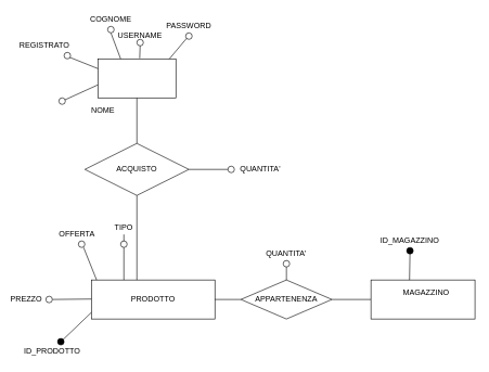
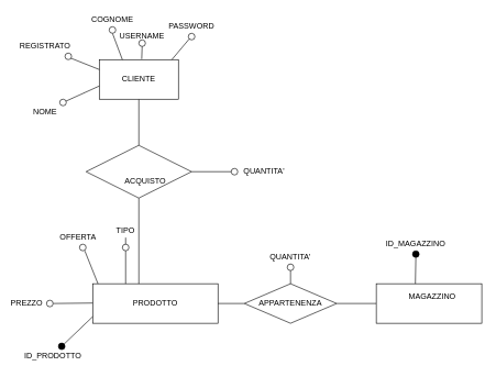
  <mxCell id="0" />
  <mxCell id="1" parent="0" />
  <mxCell id="2" value="" style="rounded=0;whiteSpace=wrap;html=1;" vertex="1" parent="1"><mxGeometry x="140" y="430" width="190" height="60" as="geometry" /></mxCell>
  <mxCell id="3" value="PRODOTTO" style="text;html=1;strokeColor=none;fillColor=none;align=center;verticalAlign=middle;whiteSpace=wrap;rounded=0;" vertex="1" parent="1"><mxGeometry x="180" y="450" width="110" height="20" as="geometry" /></mxCell>
  <mxCell id="4" value="" style="endArrow=none;html=1;" edge="1" parent="1" source="26"><mxGeometry width="50" height="50" relative="1" as="geometry"><mxPoint x="90" y="530" as="sourcePoint" /><mxPoint x="140" y="480" as="targetPoint" /></mxGeometry></mxCell>
  <mxCell id="5" value="ID_PRODOTTO" style="text;html=1;strokeColor=none;fillColor=none;align=center;verticalAlign=middle;whiteSpace=wrap;rounded=0;" vertex="1" parent="1"><mxGeometry x="60" y="530" width="40" height="20" as="geometry" /></mxCell>
  <mxCell id="6" value="" style="endArrow=none;html=1;" edge="1" parent="1" source="24"><mxGeometry width="50" height="50" relative="1" as="geometry"><mxPoint x="70" y="459.31" as="sourcePoint" /><mxPoint x="140" y="459.31" as="targetPoint" /></mxGeometry></mxCell>
  <mxCell id="7" value="PREZZO" style="text;html=1;strokeColor=none;fillColor=none;align=center;verticalAlign=middle;whiteSpace=wrap;rounded=0;" vertex="1" parent="1"><mxGeometry x="20" y="450" width="40" height="20" as="geometry" /></mxCell>
  <mxCell id="8" value="" style="endArrow=none;html=1;" edge="1" parent="1"><mxGeometry width="50" height="50" relative="1" as="geometry"><mxPoint x="148" y="430" as="sourcePoint" /><mxPoint x="128" y="380" as="targetPoint" /></mxGeometry></mxCell>
  <mxCell id="9" value="OFFERTA" style="text;html=1;strokeColor=none;fillColor=none;align=center;verticalAlign=middle;whiteSpace=wrap;rounded=0;" vertex="1" parent="1"><mxGeometry x="88" y="350" width="60" height="20" as="geometry" /></mxCell>
  <mxCell id="10" value="" style="rhombus;whiteSpace=wrap;html=1;" vertex="1" parent="1"><mxGeometry x="370" y="430" width="140" height="60" as="geometry" /></mxCell>
  <mxCell id="11" value="" style="endArrow=none;html=1;entryX=1;entryY=0.5;entryDx=0;entryDy=0;" edge="1" parent="1" source="10" target="2"><mxGeometry width="50" height="50" relative="1" as="geometry"><mxPoint x="250" y="510" as="sourcePoint" /><mxPoint x="340" y="460" as="targetPoint" /></mxGeometry></mxCell>
  <mxCell id="12" value="" style="endArrow=none;html=1;" edge="1" parent="1" target="13"><mxGeometry width="50" height="50" relative="1" as="geometry"><mxPoint x="190" y="430" as="sourcePoint" /><mxPoint x="190" y="370" as="targetPoint" /></mxGeometry></mxCell>
  <mxCell id="13" value="TIPO" style="text;html=1;strokeColor=none;fillColor=none;align=center;verticalAlign=middle;whiteSpace=wrap;rounded=0;" vertex="1" parent="1"><mxGeometry x="170" y="340" width="40" height="20" as="geometry" /></mxCell>
  <mxCell id="14" value="APPARTENENZA" style="text;html=1;strokeColor=none;fillColor=none;align=center;verticalAlign=middle;whiteSpace=wrap;rounded=0;" vertex="1" parent="1"><mxGeometry x="410" y="450" width="60" height="20" as="geometry" /></mxCell>
  <mxCell id="15" value="" style="endArrow=none;html=1;" edge="1" parent="1" target="16"><mxGeometry width="50" height="50" relative="1" as="geometry"><mxPoint x="510" y="460" as="sourcePoint" /><mxPoint x="560" y="460" as="targetPoint" /></mxGeometry></mxCell>
  <mxCell id="16" value="" style="rounded=0;whiteSpace=wrap;html=1;" vertex="1" parent="1"><mxGeometry x="570" y="430" width="160" height="60" as="geometry" /></mxCell>
  <mxCell id="17" value="MAGAZZINO" style="text;html=1;strokeColor=none;fillColor=none;align=center;verticalAlign=middle;whiteSpace=wrap;rounded=0;" vertex="1" parent="1"><mxGeometry x="630" y="440" width="50" height="20" as="geometry" /></mxCell>
  <mxCell id="18" value="" style="endArrow=none;html=1;" edge="1" parent="1" source="29"><mxGeometry width="50" height="50" relative="1" as="geometry"><mxPoint x="629.31" y="430" as="sourcePoint" /><mxPoint x="629.31" y="380" as="targetPoint" /></mxGeometry></mxCell>
  <mxCell id="19" value="" style="endArrow=none;html=1;" edge="1" parent="1"><mxGeometry width="50" height="50" relative="1" as="geometry"><mxPoint x="440" y="430" as="sourcePoint" /><mxPoint x="440" y="400" as="targetPoint" /></mxGeometry></mxCell>
  <mxCell id="20" value="QUANTITA'" style="text;html=1;strokeColor=none;fillColor=none;align=center;verticalAlign=middle;whiteSpace=wrap;rounded=0;" vertex="1" parent="1"><mxGeometry x="420" y="380" width="40" height="20" as="geometry" /></mxCell>
  <mxCell id="21" value="ID_MAGAZZINO" style="text;html=1;strokeColor=none;fillColor=none;align=center;verticalAlign=middle;whiteSpace=wrap;rounded=0;" vertex="1" parent="1"><mxGeometry x="610" y="360" width="40" height="20" as="geometry" /></mxCell>
  <mxCell id="22" value="" style="ellipse;whiteSpace=wrap;html=1;" vertex="1" parent="1"><mxGeometry x="185" y="370" width="10" height="10" as="geometry" /></mxCell>
  <mxCell id="23" value="" style="ellipse;whiteSpace=wrap;html=1;" vertex="1" parent="1"><mxGeometry x="120" y="370" width="10" height="10" as="geometry" /></mxCell>
  <mxCell id="24" value="" style="ellipse;whiteSpace=wrap;html=1;" vertex="1" parent="1"><mxGeometry x="70" y="455" width="10" height="10" as="geometry" /></mxCell>
  <mxCell id="25" value="" style="endArrow=none;html=1;" edge="1" parent="1" target="24"><mxGeometry width="50" height="50" relative="1" as="geometry"><mxPoint x="70" y="459.31" as="sourcePoint" /><mxPoint x="140" y="459.31" as="targetPoint" /></mxGeometry></mxCell>
  <mxCell id="26" value="" style="ellipse;whiteSpace=wrap;html=1;fillColor=#000000;" vertex="1" parent="1"><mxGeometry x="88" y="520" width="10" height="10" as="geometry" /></mxCell>
  <mxCell id="27" value="" style="endArrow=none;html=1;" edge="1" parent="1" target="26"><mxGeometry width="50" height="50" relative="1" as="geometry"><mxPoint x="90" y="530" as="sourcePoint" /><mxPoint x="140" y="480" as="targetPoint" /></mxGeometry></mxCell>
  <mxCell id="28" value="" style="ellipse;whiteSpace=wrap;html=1;" vertex="1" parent="1"><mxGeometry x="435" y="400" width="10" height="10" as="geometry" /></mxCell>
  <mxCell id="29" value="" style="ellipse;whiteSpace=wrap;html=1;fillColor=#000000;" vertex="1" parent="1"><mxGeometry x="625" y="380" width="10" height="10" as="geometry" /></mxCell>
  <mxCell id="30" value="" style="endArrow=none;html=1;" edge="1" parent="1" target="29"><mxGeometry width="50" height="50" relative="1" as="geometry"><mxPoint x="629.31" y="430" as="sourcePoint" /><mxPoint x="629.31" y="380" as="targetPoint" /></mxGeometry></mxCell>
  <mxCell id="31" value="" style="endArrow=none;html=1;" edge="1" parent="1"><mxGeometry width="50" height="50" relative="1" as="geometry"><mxPoint x="210" y="430" as="sourcePoint" /><mxPoint x="210" y="300" as="targetPoint" /></mxGeometry></mxCell>
  <mxCell id="32" value="" style="rhombus;whiteSpace=wrap;html=1;" vertex="1" parent="1"><mxGeometry x="130" y="220" width="160" height="80" as="geometry" /></mxCell>
  <mxCell id="33" value="" style="endArrow=none;html=1;" edge="1" parent="1" target="34"><mxGeometry width="50" height="50" relative="1" as="geometry"><mxPoint x="210" y="220" as="sourcePoint" /><mxPoint x="210" y="120" as="targetPoint" /></mxGeometry></mxCell>
  <mxCell id="34" value="" style="rounded=0;whiteSpace=wrap;html=1;" vertex="1" parent="1"><mxGeometry x="150" y="90" width="120" height="60" as="geometry" /></mxCell>
- <mxCell id="36" value="ACQUISTO" style="text;html=1;strokeColor=none;fillColor=none;align=center;verticalAlign=middle;whiteSpace=wrap;rounded=0;" vertex="1" parent="1"><mxGeometry x="190" y="250" width="40" height="20" as="geometry" /></mxCell>
+ <mxCell id="35" value="CLIENTE" style="text;html=1;strokeColor=none;fillColor=none;align=center;verticalAlign=middle;whiteSpace=wrap;rounded=0;" vertex="1" parent="1"><mxGeometry x="190" y="110" width="40" height="20" as="geometry" /></mxCell>
+ <mxCell id="36" value="ACQUISTO" style="text;html=1;strokeColor=none;fillColor=none;align=center;verticalAlign=middle;whiteSpace=wrap;rounded=0;" vertex="1" parent="1"><mxGeometry x="200" y="265" width="40" height="20" as="geometry" /></mxCell>
  <mxCell id="37" value="" style="endArrow=none;html=1;" edge="1" parent="1" source="39"><mxGeometry width="50" height="50" relative="1" as="geometry"><mxPoint x="290" y="260" as="sourcePoint" /><mxPoint x="350" y="260" as="targetPoint" /></mxGeometry></mxCell>
  <mxCell id="38" value="QUANTITA'" style="text;html=1;strokeColor=none;fillColor=none;align=center;verticalAlign=middle;whiteSpace=wrap;rounded=0;" vertex="1" parent="1"><mxGeometry x="380" y="250" width="40" height="20" as="geometry" /></mxCell>
  <mxCell id="39" value="" style="ellipse;whiteSpace=wrap;html=1;" vertex="1" parent="1"><mxGeometry x="350" y="255" width="10" height="10" as="geometry" /></mxCell>
  <mxCell id="40" value="" style="endArrow=none;html=1;" edge="1" parent="1" target="39"><mxGeometry width="50" height="50" relative="1" as="geometry"><mxPoint x="290" y="260" as="sourcePoint" /><mxPoint x="350" y="260" as="targetPoint" /></mxGeometry></mxCell>
  <mxCell id="41" value="" style="endArrow=none;html=1;entryX=0;entryY=0.25;entryDx=0;entryDy=0;" edge="1" parent="1" target="34"><mxGeometry width="50" height="50" relative="1" as="geometry"><mxPoint x="100" y="85" as="sourcePoint" /><mxPoint x="105" y="91.111" as="targetPoint" /></mxGeometry></mxCell>
  <mxCell id="42" value="REGISTRATO" style="text;html=1;strokeColor=none;fillColor=none;align=center;verticalAlign=middle;whiteSpace=wrap;rounded=0;" vertex="1" parent="1"><mxGeometry x="48" y="60" width="40" height="20" as="geometry" /></mxCell>
  <mxCell id="43" value="" style="ellipse;whiteSpace=wrap;html=1;" vertex="1" parent="1"><mxGeometry x="98" y="80" width="10" height="10" as="geometry" /></mxCell>
  <mxCell id="44" value="" style="endArrow=none;html=1;" edge="1" parent="1" source="48"><mxGeometry width="50" height="50" relative="1" as="geometry"><mxPoint x="100" y="150" as="sourcePoint" /><mxPoint x="150" y="130" as="targetPoint" /></mxGeometry></mxCell>
- <mxCell id="45" value="NOME" style="text;html=1;strokeColor=none;fillColor=none;align=center;verticalAlign=middle;whiteSpace=wrap;rounded=0;" vertex="1" parent="1"><mxGeometry x="138" y="160" width="40" height="20" as="geometry" /></mxCell>
+ <mxCell id="45" value="NOME" style="text;html=1;strokeColor=none;fillColor=none;align=center;verticalAlign=middle;whiteSpace=wrap;rounded=0;" vertex="1" parent="1"><mxGeometry x="48" y="160" width="40" height="20" as="geometry" /></mxCell>
  <mxCell id="46" value="COGNOME" style="text;html=1;strokeColor=none;fillColor=none;align=center;verticalAlign=middle;whiteSpace=wrap;rounded=0;" vertex="1" parent="1"><mxGeometry x="150" y="20" width="40" height="20" as="geometry" /></mxCell>
  <mxCell id="47" value="" style="endArrow=none;html=1;entryX=0;entryY=0.25;entryDx=0;entryDy=0;exitX=0.5;exitY=1;exitDx=0;exitDy=0;" edge="1" parent="1"><mxGeometry width="50" height="50" relative="1" as="geometry"><mxPoint x="170" y="50" as="sourcePoint" /><mxPoint x="185" y="90" as="targetPoint" /></mxGeometry></mxCell>
  <mxCell id="48" value="" style="ellipse;whiteSpace=wrap;html=1;" vertex="1" parent="1"><mxGeometry x="90" y="150" width="10" height="10" as="geometry" /></mxCell>
  <mxCell id="49" value="" style="ellipse;whiteSpace=wrap;html=1;" vertex="1" parent="1"><mxGeometry x="165" y="40" width="10" height="10" as="geometry" /></mxCell>
  <mxCell id="50" value="USERNAME" style="text;html=1;strokeColor=none;fillColor=none;align=center;verticalAlign=middle;whiteSpace=wrap;rounded=0;" vertex="1" parent="1"><mxGeometry x="200" y="50" width="30" height="10" as="geometry" /></mxCell>
  <mxCell id="51" value="PASSWORD" style="text;html=1;strokeColor=none;fillColor=none;align=center;verticalAlign=middle;whiteSpace=wrap;rounded=0;" vertex="1" parent="1"><mxGeometry x="270" y="30" width="40" height="20" as="geometry" /></mxCell>
  <mxCell id="52" value="" style="ellipse;whiteSpace=wrap;html=1;" vertex="1" parent="1"><mxGeometry x="285" y="50" width="10" height="10" as="geometry" /></mxCell>
  <mxCell id="53" value="" style="ellipse;whiteSpace=wrap;html=1;" vertex="1" parent="1"><mxGeometry x="210" y="60" width="10" height="10" as="geometry" /></mxCell>
  <mxCell id="54" value="" style="endArrow=none;html=1;entryX=0.536;entryY=-0.016;entryDx=0;entryDy=0;exitX=0.5;exitY=1;exitDx=0;exitDy=0;entryPerimeter=0;" edge="1" parent="1" target="34"><mxGeometry width="50" height="50" relative="1" as="geometry"><mxPoint x="215" y="70" as="sourcePoint" /><mxPoint x="230" y="110" as="targetPoint" /></mxGeometry></mxCell>
  <mxCell id="55" value="" style="endArrow=none;html=1;entryX=0.917;entryY=0;entryDx=0;entryDy=0;exitX=0;exitY=1;exitDx=0;exitDy=0;entryPerimeter=0;" edge="1" parent="1" source="52" target="34"><mxGeometry width="50" height="50" relative="1" as="geometry"><mxPoint x="275" y="70" as="sourcePoint" /><mxPoint x="290" y="110" as="targetPoint" /></mxGeometry></mxCell>
